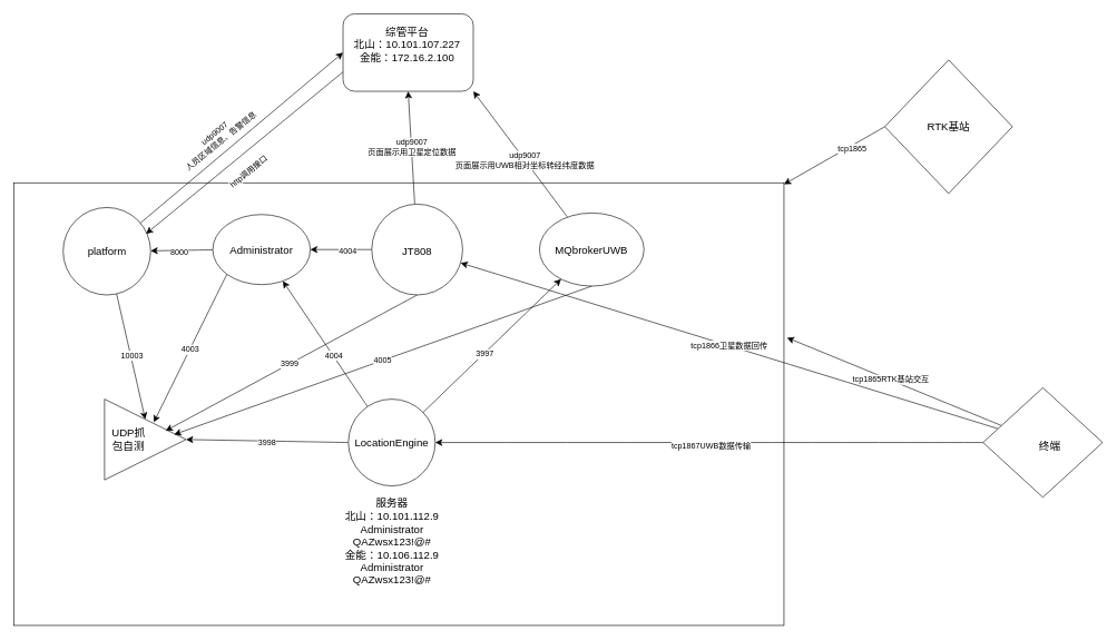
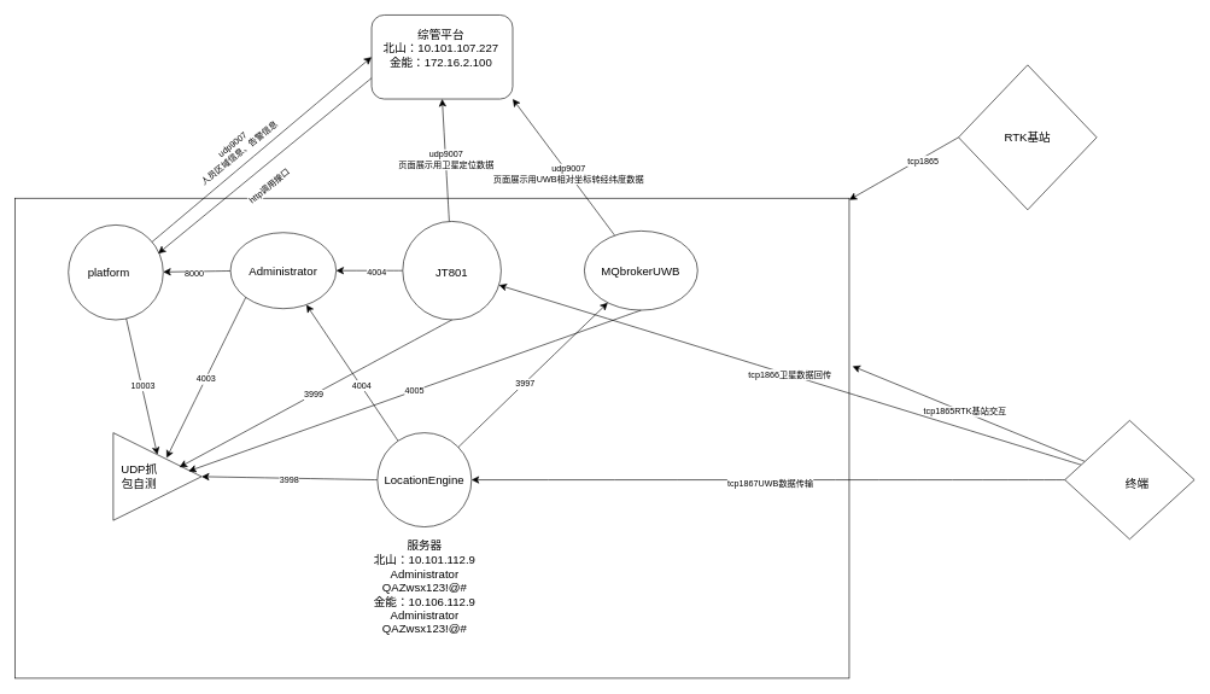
  <mxCell id="0" />
  <mxCell id="1" parent="0" />
  <mxCell id="2" value="" style="rounded=0;whiteSpace=wrap;html=1;" vertex="1" parent="1"><mxGeometry x="20" y="273" width="1153" height="663" as="geometry" /></mxCell>
  <mxCell id="3" style="edgeStyle=none;curved=1;rounded=0;orthogonalLoop=1;jettySize=auto;html=1;fontSize=12;startSize=8;endSize=8;" edge="1" parent="1" source="5" target="16"><mxGeometry relative="1" as="geometry" /></mxCell>
  <mxCell id="4" value="8000" style="edgeLabel;html=1;align=center;verticalAlign=middle;resizable=0;points=[];fontSize=12;" vertex="1" connectable="0" parent="3"><mxGeometry x="0.088" y="2" relative="1" as="geometry"><mxPoint as="offset" /></mxGeometry></mxCell>
  <mxCell id="5" value="" style="ellipse;whiteSpace=wrap;html=1;" vertex="1" parent="1"><mxGeometry x="318" y="320.5" width="146" height="105" as="geometry" /></mxCell>
  <mxCell id="6" style="edgeStyle=none;curved=1;rounded=0;orthogonalLoop=1;jettySize=auto;html=1;entryX=1;entryY=1;entryDx=0;entryDy=0;fontSize=12;startSize=8;endSize=8;" edge="1" parent="1" source="8" target="9"><mxGeometry relative="1" as="geometry" /></mxCell>
  <mxCell id="7" value="udp9007&lt;br&gt;页面展示用UWB相对坐标转经纬度数据" style="edgeLabel;html=1;align=center;verticalAlign=middle;resizable=0;points=[];fontSize=12;" vertex="1" connectable="0" parent="6"><mxGeometry x="-0.094" y="1" relative="1" as="geometry"><mxPoint as="offset" /></mxGeometry></mxCell>
  <mxCell id="8" value="" style="ellipse;whiteSpace=wrap;html=1;" vertex="1" parent="1"><mxGeometry x="807" y="318.25" width="156.5" height="109.5" as="geometry" /></mxCell>
  <mxCell id="9" value="" style="rounded=1;whiteSpace=wrap;html=1;" vertex="1" parent="1"><mxGeometry x="513" y="20" width="195" height="116" as="geometry" /></mxCell>
  <mxCell id="10" value="Administrator" style="text;html=1;align=center;verticalAlign=middle;whiteSpace=wrap;rounded=0;fontSize=16;" vertex="1" parent="1"><mxGeometry x="361" y="358" width="60" height="30" as="geometry" /></mxCell>
  <mxCell id="11" value="MQbrokerUWB" style="text;html=1;align=center;verticalAlign=middle;whiteSpace=wrap;rounded=0;fontSize=16;" vertex="1" parent="1"><mxGeometry x="855.25" y="358" width="60" height="30" as="geometry" /></mxCell>
  <mxCell id="12" style="edgeStyle=none;curved=1;rounded=0;orthogonalLoop=1;jettySize=auto;html=1;entryX=0;entryY=0.5;entryDx=0;entryDy=0;fontSize=12;startSize=8;endSize=8;" edge="1" parent="1" source="16" target="9"><mxGeometry relative="1" as="geometry" /></mxCell>
  <mxCell id="13" value="udp9007&lt;div&gt;人员区域信息、告警信息&lt;/div&gt;" style="edgeLabel;html=1;align=center;verticalAlign=middle;resizable=0;points=[];fontSize=12;rotation=-39;" vertex="1" connectable="0" parent="12"><mxGeometry x="-0.29" relative="1" as="geometry"><mxPoint x="7" y="-38" as="offset" /></mxGeometry></mxCell>
  <mxCell id="14" style="edgeStyle=none;curved=1;rounded=0;orthogonalLoop=1;jettySize=auto;html=1;fontSize=12;startSize=8;endSize=8;entryX=0.5;entryY=0;entryDx=0;entryDy=0;" edge="1" parent="1" source="16" target="45"><mxGeometry relative="1" as="geometry" /></mxCell>
  <mxCell id="15" value="10003" style="edgeLabel;html=1;align=center;verticalAlign=middle;resizable=0;points=[];fontSize=12;" vertex="1" connectable="0" parent="14"><mxGeometry x="-0.016" y="1" relative="1" as="geometry"><mxPoint as="offset" /></mxGeometry></mxCell>
  <mxCell id="16" value="" style="ellipse;whiteSpace=wrap;html=1;aspect=fixed;" vertex="1" parent="1"><mxGeometry x="94" y="310" width="131" height="131" as="geometry" /></mxCell>
- <mxCell id="17" value="platform" style="text;html=1;align=center;verticalAlign=middle;whiteSpace=wrap;rounded=0;fontSize=16;" vertex="1" parent="1"><mxGeometry x="129.5" y="360.5" width="60" height="30" as="geometry" /></mxCell>
+ <mxCell id="17" value="platform" style="text;html=1;align=center;verticalAlign=middle;whiteSpace=wrap;rounded=0;fontSize=16;" vertex="1" parent="1"><mxGeometry x="119.5" y="360.5" width="60" height="30" as="geometry" /></mxCell>
  <mxCell id="18" style="edgeStyle=none;curved=1;rounded=0;orthogonalLoop=1;jettySize=auto;html=1;fontSize=12;startSize=8;endSize=8;" edge="1" parent="1" source="24" target="5"><mxGeometry relative="1" as="geometry" /></mxCell>
  <mxCell id="19" value="4004" style="edgeLabel;html=1;align=center;verticalAlign=middle;resizable=0;points=[];fontSize=12;" vertex="1" connectable="0" parent="18"><mxGeometry x="-0.185" y="-1" relative="1" as="geometry"><mxPoint as="offset" /></mxGeometry></mxCell>
  <mxCell id="20" style="edgeStyle=none;curved=1;rounded=0;orthogonalLoop=1;jettySize=auto;html=1;fontSize=12;startSize=8;endSize=8;" edge="1" parent="1" source="24" target="8"><mxGeometry relative="1" as="geometry" /></mxCell>
  <mxCell id="21" value="3997" style="edgeLabel;html=1;align=center;verticalAlign=middle;resizable=0;points=[];fontSize=12;" vertex="1" connectable="0" parent="20"><mxGeometry x="-0.114" y="-1" relative="1" as="geometry"><mxPoint as="offset" /></mxGeometry></mxCell>
  <mxCell id="22" style="edgeStyle=none;curved=1;rounded=0;orthogonalLoop=1;jettySize=auto;html=1;exitX=0;exitY=0.5;exitDx=0;exitDy=0;fontSize=12;startSize=8;endSize=8;entryX=1;entryY=0.5;entryDx=0;entryDy=0;" edge="1" parent="1" source="24" target="45"><mxGeometry relative="1" as="geometry" /></mxCell>
  <mxCell id="23" value="3998" style="edgeLabel;html=1;align=center;verticalAlign=middle;resizable=0;points=[];fontSize=12;" vertex="1" connectable="0" parent="22"><mxGeometry x="0.003" y="2" relative="1" as="geometry"><mxPoint as="offset" /></mxGeometry></mxCell>
  <mxCell id="24" value="" style="ellipse;whiteSpace=wrap;html=1;aspect=fixed;" vertex="1" parent="1"><mxGeometry x="521" y="597" width="130" height="130" as="geometry" /></mxCell>
  <mxCell id="25" value="LocationEngine" style="text;html=1;align=center;verticalAlign=middle;whiteSpace=wrap;rounded=0;fontSize=16;" vertex="1" parent="1"><mxGeometry x="556" y="647" width="60" height="30" as="geometry" /></mxCell>
  <mxCell id="26" style="edgeStyle=none;curved=1;rounded=0;orthogonalLoop=1;jettySize=auto;html=1;entryX=1;entryY=0.5;entryDx=0;entryDy=0;fontSize=12;startSize=8;endSize=8;" edge="1" parent="1" source="30" target="5"><mxGeometry relative="1" as="geometry" /></mxCell>
  <mxCell id="27" value="4004" style="edgeLabel;html=1;align=center;verticalAlign=middle;resizable=0;points=[];fontSize=12;" vertex="1" connectable="0" parent="26"><mxGeometry x="-0.186" y="1" relative="1" as="geometry"><mxPoint as="offset" /></mxGeometry></mxCell>
  <mxCell id="28" style="edgeStyle=none;curved=1;rounded=0;orthogonalLoop=1;jettySize=auto;html=1;entryX=0.5;entryY=1;entryDx=0;entryDy=0;fontSize=12;startSize=8;endSize=8;" edge="1" parent="1" source="30" target="9"><mxGeometry relative="1" as="geometry" /></mxCell>
  <mxCell id="29" value="udp9007&lt;div&gt;页面展示用卫星定位数据&lt;/div&gt;" style="edgeLabel;html=1;align=center;verticalAlign=middle;resizable=0;points=[];fontSize=12;" vertex="1" connectable="0" parent="28"><mxGeometry x="-0.27" relative="1" as="geometry"><mxPoint x="-1" y="-24" as="offset" /></mxGeometry></mxCell>
  <mxCell id="30" value="" style="ellipse;whiteSpace=wrap;html=1;aspect=fixed;" vertex="1" parent="1"><mxGeometry x="556" y="305" width="136" height="136" as="geometry" /></mxCell>
- <mxCell id="31" value="JT808" style="text;html=1;align=center;verticalAlign=middle;whiteSpace=wrap;rounded=0;fontSize=16;" vertex="1" parent="1"><mxGeometry x="594" y="360" width="60" height="30" as="geometry" /></mxCell>
+ <mxCell id="31" value="JT801" style="text;html=1;align=center;verticalAlign=middle;whiteSpace=wrap;rounded=0;fontSize=16;" vertex="1" parent="1"><mxGeometry x="594" y="360" width="60" height="30" as="geometry" /></mxCell>
  <mxCell id="32" value="综管平台&lt;div&gt;北山：10.101.107.227&lt;br&gt;&lt;/div&gt;&lt;div&gt;金能：172.16.2.100&lt;/div&gt;" style="text;html=1;align=center;verticalAlign=middle;whiteSpace=wrap;rounded=0;fontSize=16;" vertex="1" parent="1"><mxGeometry x="521" y="51" width="176" height="30" as="geometry" /></mxCell>
  <mxCell id="33" style="edgeStyle=none;curved=1;rounded=0;orthogonalLoop=1;jettySize=auto;html=1;exitX=0;exitY=0.5;exitDx=0;exitDy=0;fontSize=12;startSize=8;endSize=8;" edge="1" parent="1" source="35" target="2"><mxGeometry relative="1" as="geometry" /></mxCell>
  <mxCell id="34" value="tcp1865" style="edgeLabel;html=1;align=center;verticalAlign=middle;resizable=0;points=[];fontSize=12;" vertex="1" connectable="0" parent="33"><mxGeometry x="-0.329" y="4" relative="1" as="geometry"><mxPoint x="-1" as="offset" /></mxGeometry></mxCell>
  <mxCell id="35" value="" style="rhombus;whiteSpace=wrap;html=1;" vertex="1" parent="1"><mxGeometry x="1324" y="89" width="191" height="200" as="geometry" /></mxCell>
  <mxCell id="36" value="RTK基站" style="text;html=1;align=center;verticalAlign=middle;whiteSpace=wrap;rounded=0;fontSize=16;" vertex="1" parent="1"><mxGeometry x="1384.25" y="174" width="70.5" height="30" as="geometry" /></mxCell>
  <mxCell id="37" value="服务器&lt;br&gt;北山：10.101.112.9&lt;br&gt;Administrator&lt;br&gt;QAZwsx123!@#&lt;br&gt;&lt;div&gt;金能：10.106.112.9&lt;/div&gt;&lt;div&gt;Administrator&lt;br&gt;QAZwsx123!@#&lt;br&gt;&lt;/div&gt;" style="text;html=1;align=center;verticalAlign=middle;whiteSpace=wrap;rounded=0;fontSize=16;" vertex="1" parent="1"><mxGeometry x="490.37" y="730" width="192.63" height="161" as="geometry" /></mxCell>
  <mxCell id="38" style="edgeStyle=none;curved=1;rounded=0;orthogonalLoop=1;jettySize=auto;html=1;fontSize=12;startSize=8;endSize=8;entryX=1.004;entryY=0.35;entryDx=0;entryDy=0;entryPerimeter=0;" edge="1" parent="1" source="43" target="2"><mxGeometry relative="1" as="geometry"><mxPoint x="1163" y="620" as="targetPoint" /></mxGeometry></mxCell>
  <mxCell id="39" value="tcp1865RTK基站交互" style="edgeLabel;html=1;align=center;verticalAlign=middle;resizable=0;points=[];fontSize=12;" vertex="1" connectable="0" parent="38"><mxGeometry x="0.03" y="-1" relative="1" as="geometry"><mxPoint x="-1" as="offset" /></mxGeometry></mxCell>
  <mxCell id="40" style="edgeStyle=none;curved=1;rounded=0;orthogonalLoop=1;jettySize=auto;html=1;entryX=1;entryY=0.5;entryDx=0;entryDy=0;fontSize=12;startSize=8;endSize=8;" edge="1" parent="1" source="43" target="24"><mxGeometry relative="1" as="geometry" /></mxCell>
  <mxCell id="41" value="tcp1867UWB数据传输" style="edgeLabel;html=1;align=center;verticalAlign=middle;resizable=0;points=[];fontSize=12;" vertex="1" connectable="0" parent="40"><mxGeometry x="-0.002" y="4" relative="1" as="geometry"><mxPoint x="1" as="offset" /></mxGeometry></mxCell>
  <mxCell id="42" value="tcp1866卫星数据回传" style="edgeStyle=none;curved=1;rounded=0;orthogonalLoop=1;jettySize=auto;html=1;fontSize=12;startSize=8;endSize=8;" edge="1" parent="1"><mxGeometry x="0.0" relative="1" as="geometry"><mxPoint x="1493.551" y="641.339" as="sourcePoint" /><mxPoint x="688.98" y="393.04" as="targetPoint" /><mxPoint as="offset" /></mxGeometry></mxCell>
  <mxCell id="43" value="" style="rhombus;whiteSpace=wrap;html=1;" vertex="1" parent="1"><mxGeometry x="1471" y="580" width="179" height="164" as="geometry" /></mxCell>
  <mxCell id="44" value="终端" style="text;html=1;align=center;verticalAlign=middle;whiteSpace=wrap;rounded=0;fontSize=16;" vertex="1" parent="1"><mxGeometry x="1540.5" y="652" width="60" height="30" as="geometry" /></mxCell>
  <mxCell id="45" value="" style="triangle;whiteSpace=wrap;html=1;" vertex="1" parent="1"><mxGeometry x="156" y="597" width="122" height="121" as="geometry" /></mxCell>
  <mxCell id="46" value="UDP抓包自测" style="text;html=1;align=center;verticalAlign=middle;whiteSpace=wrap;rounded=0;fontSize=16;" vertex="1" parent="1"><mxGeometry x="162" y="642.5" width="60" height="30" as="geometry" /></mxCell>
  <mxCell id="47" style="edgeStyle=none;curved=1;rounded=0;orthogonalLoop=1;jettySize=auto;html=1;exitX=0.5;exitY=1;exitDx=0;exitDy=0;entryX=0.75;entryY=0.392;entryDx=0;entryDy=0;entryPerimeter=0;fontSize=12;startSize=8;endSize=8;" edge="1" parent="1" source="30" target="45"><mxGeometry relative="1" as="geometry" /></mxCell>
  <mxCell id="48" value="3999" style="edgeLabel;html=1;align=center;verticalAlign=middle;resizable=0;points=[];fontSize=12;" vertex="1" connectable="0" parent="47"><mxGeometry x="0.021" relative="1" as="geometry"><mxPoint as="offset" /></mxGeometry></mxCell>
  <mxCell id="49" style="edgeStyle=none;curved=1;rounded=0;orthogonalLoop=1;jettySize=auto;html=1;exitX=0.5;exitY=1;exitDx=0;exitDy=0;entryX=0.854;entryY=0.438;entryDx=0;entryDy=0;entryPerimeter=0;fontSize=12;startSize=8;endSize=8;" edge="1" parent="1" source="8" target="45"><mxGeometry relative="1" as="geometry" /></mxCell>
  <mxCell id="50" value="4005" style="edgeLabel;html=1;align=center;verticalAlign=middle;resizable=0;points=[];fontSize=12;" vertex="1" connectable="0" parent="49"><mxGeometry x="0.004" relative="1" as="geometry"><mxPoint as="offset" /></mxGeometry></mxCell>
  <mxCell id="51" style="edgeStyle=none;curved=1;rounded=0;orthogonalLoop=1;jettySize=auto;html=1;exitX=0;exitY=1;exitDx=0;exitDy=0;entryX=0.604;entryY=0.287;entryDx=0;entryDy=0;entryPerimeter=0;fontSize=12;startSize=8;endSize=8;" edge="1" parent="1" source="5" target="45"><mxGeometry relative="1" as="geometry" /></mxCell>
  <mxCell id="52" value="4003" style="edgeLabel;html=1;align=center;verticalAlign=middle;resizable=0;points=[];fontSize=12;" vertex="1" connectable="0" parent="51"><mxGeometry x="0.015" relative="1" as="geometry"><mxPoint as="offset" /></mxGeometry></mxCell>
  <mxCell id="53" style="edgeStyle=none;curved=1;rounded=0;orthogonalLoop=1;jettySize=auto;html=1;exitX=0;exitY=0.75;exitDx=0;exitDy=0;entryX=0.947;entryY=0.301;entryDx=0;entryDy=0;entryPerimeter=0;fontSize=12;startSize=8;endSize=8;" edge="1" parent="1" source="9" target="16"><mxGeometry relative="1" as="geometry" /></mxCell>
  <mxCell id="54" value="http调用接口" style="edgeLabel;html=1;align=center;verticalAlign=middle;resizable=0;points=[];fontSize=12;rotation=-39;" vertex="1" connectable="0" parent="1"><mxGeometry x="370.999" y="257.003" as="geometry" /></mxCell>
